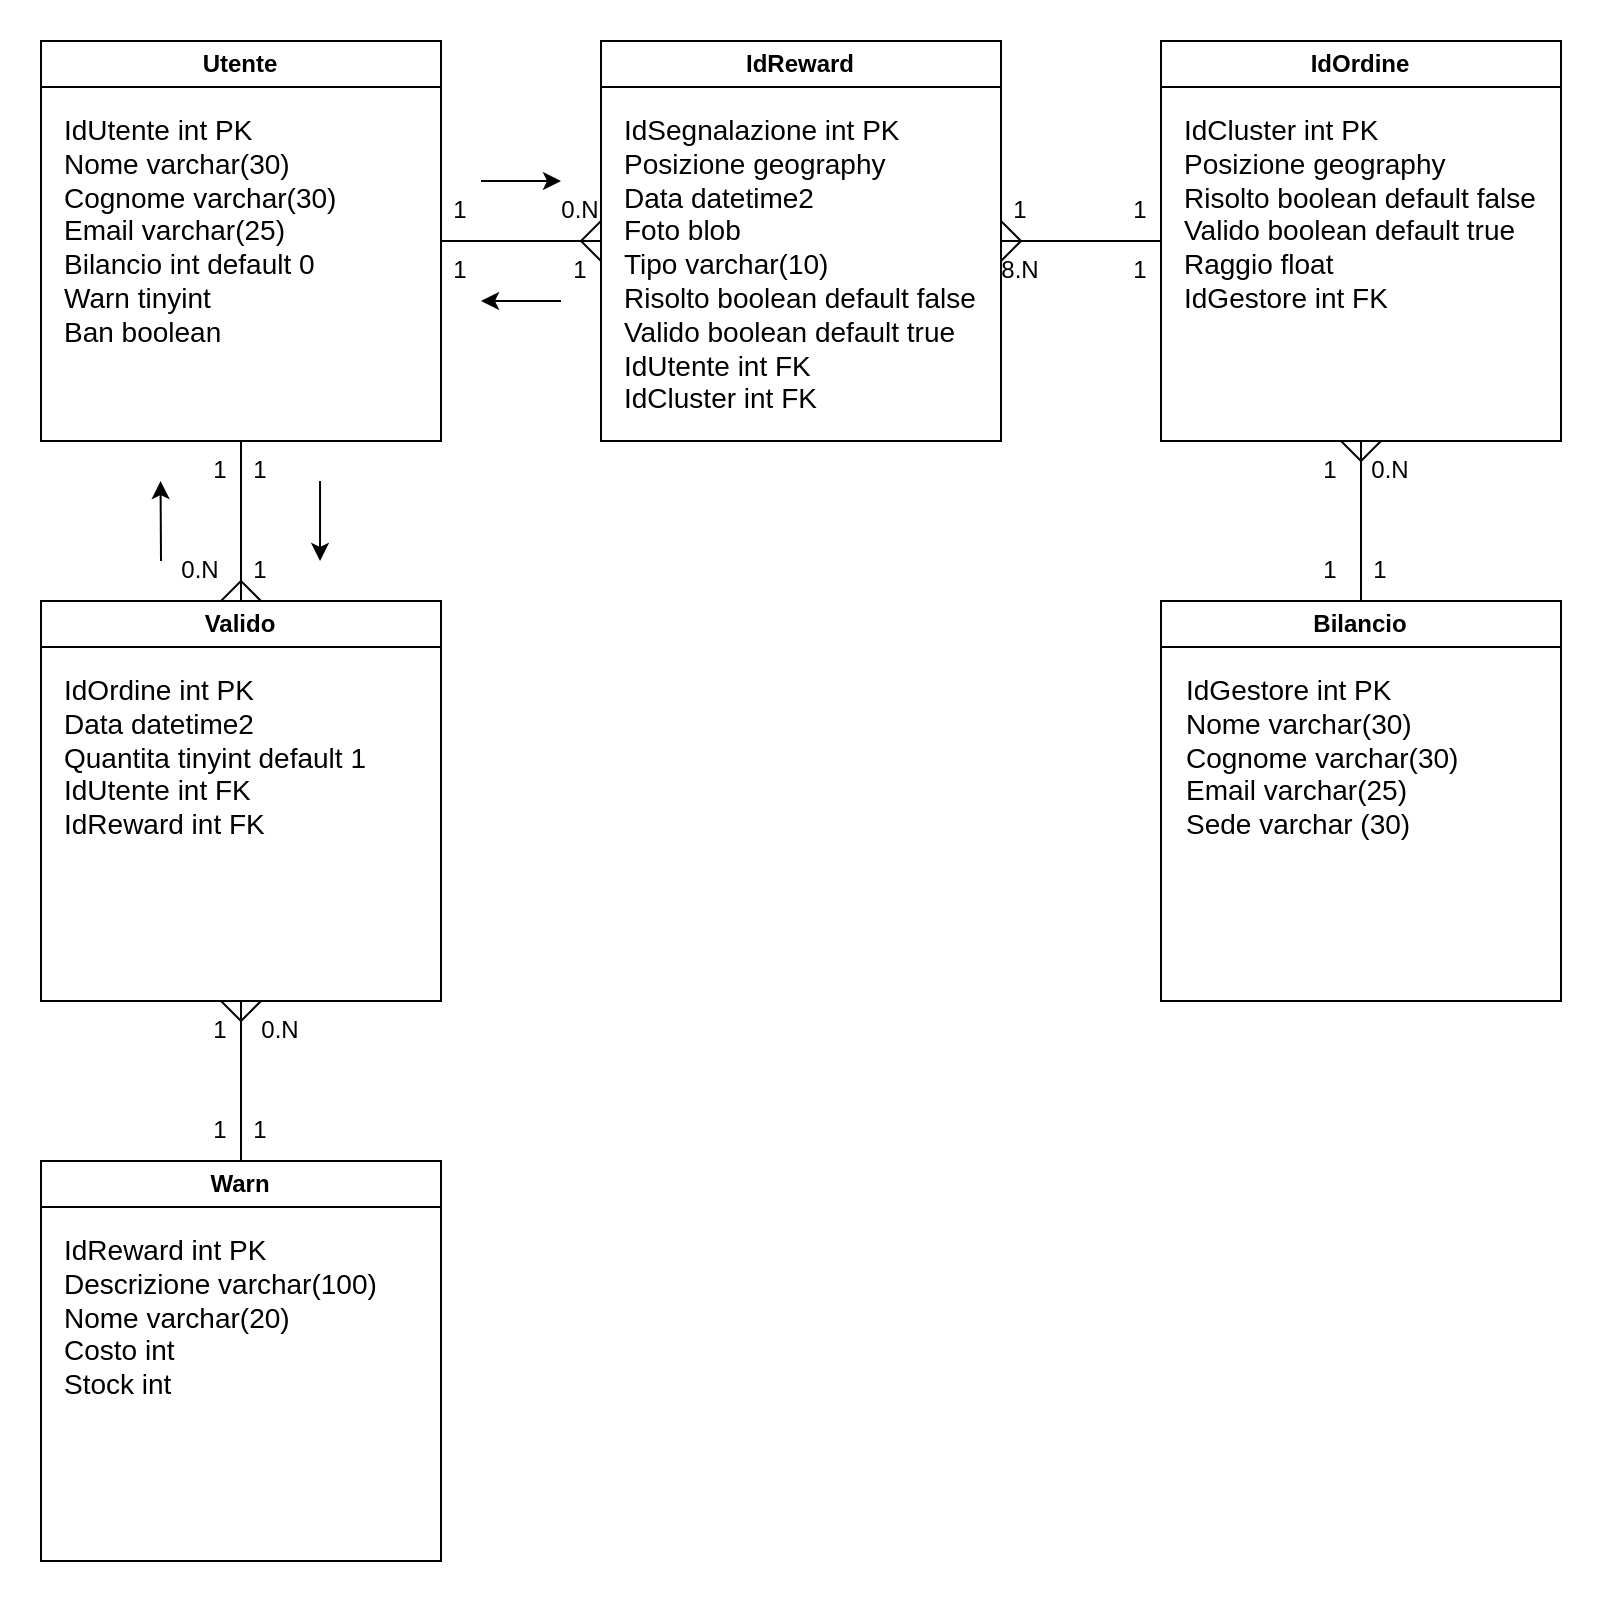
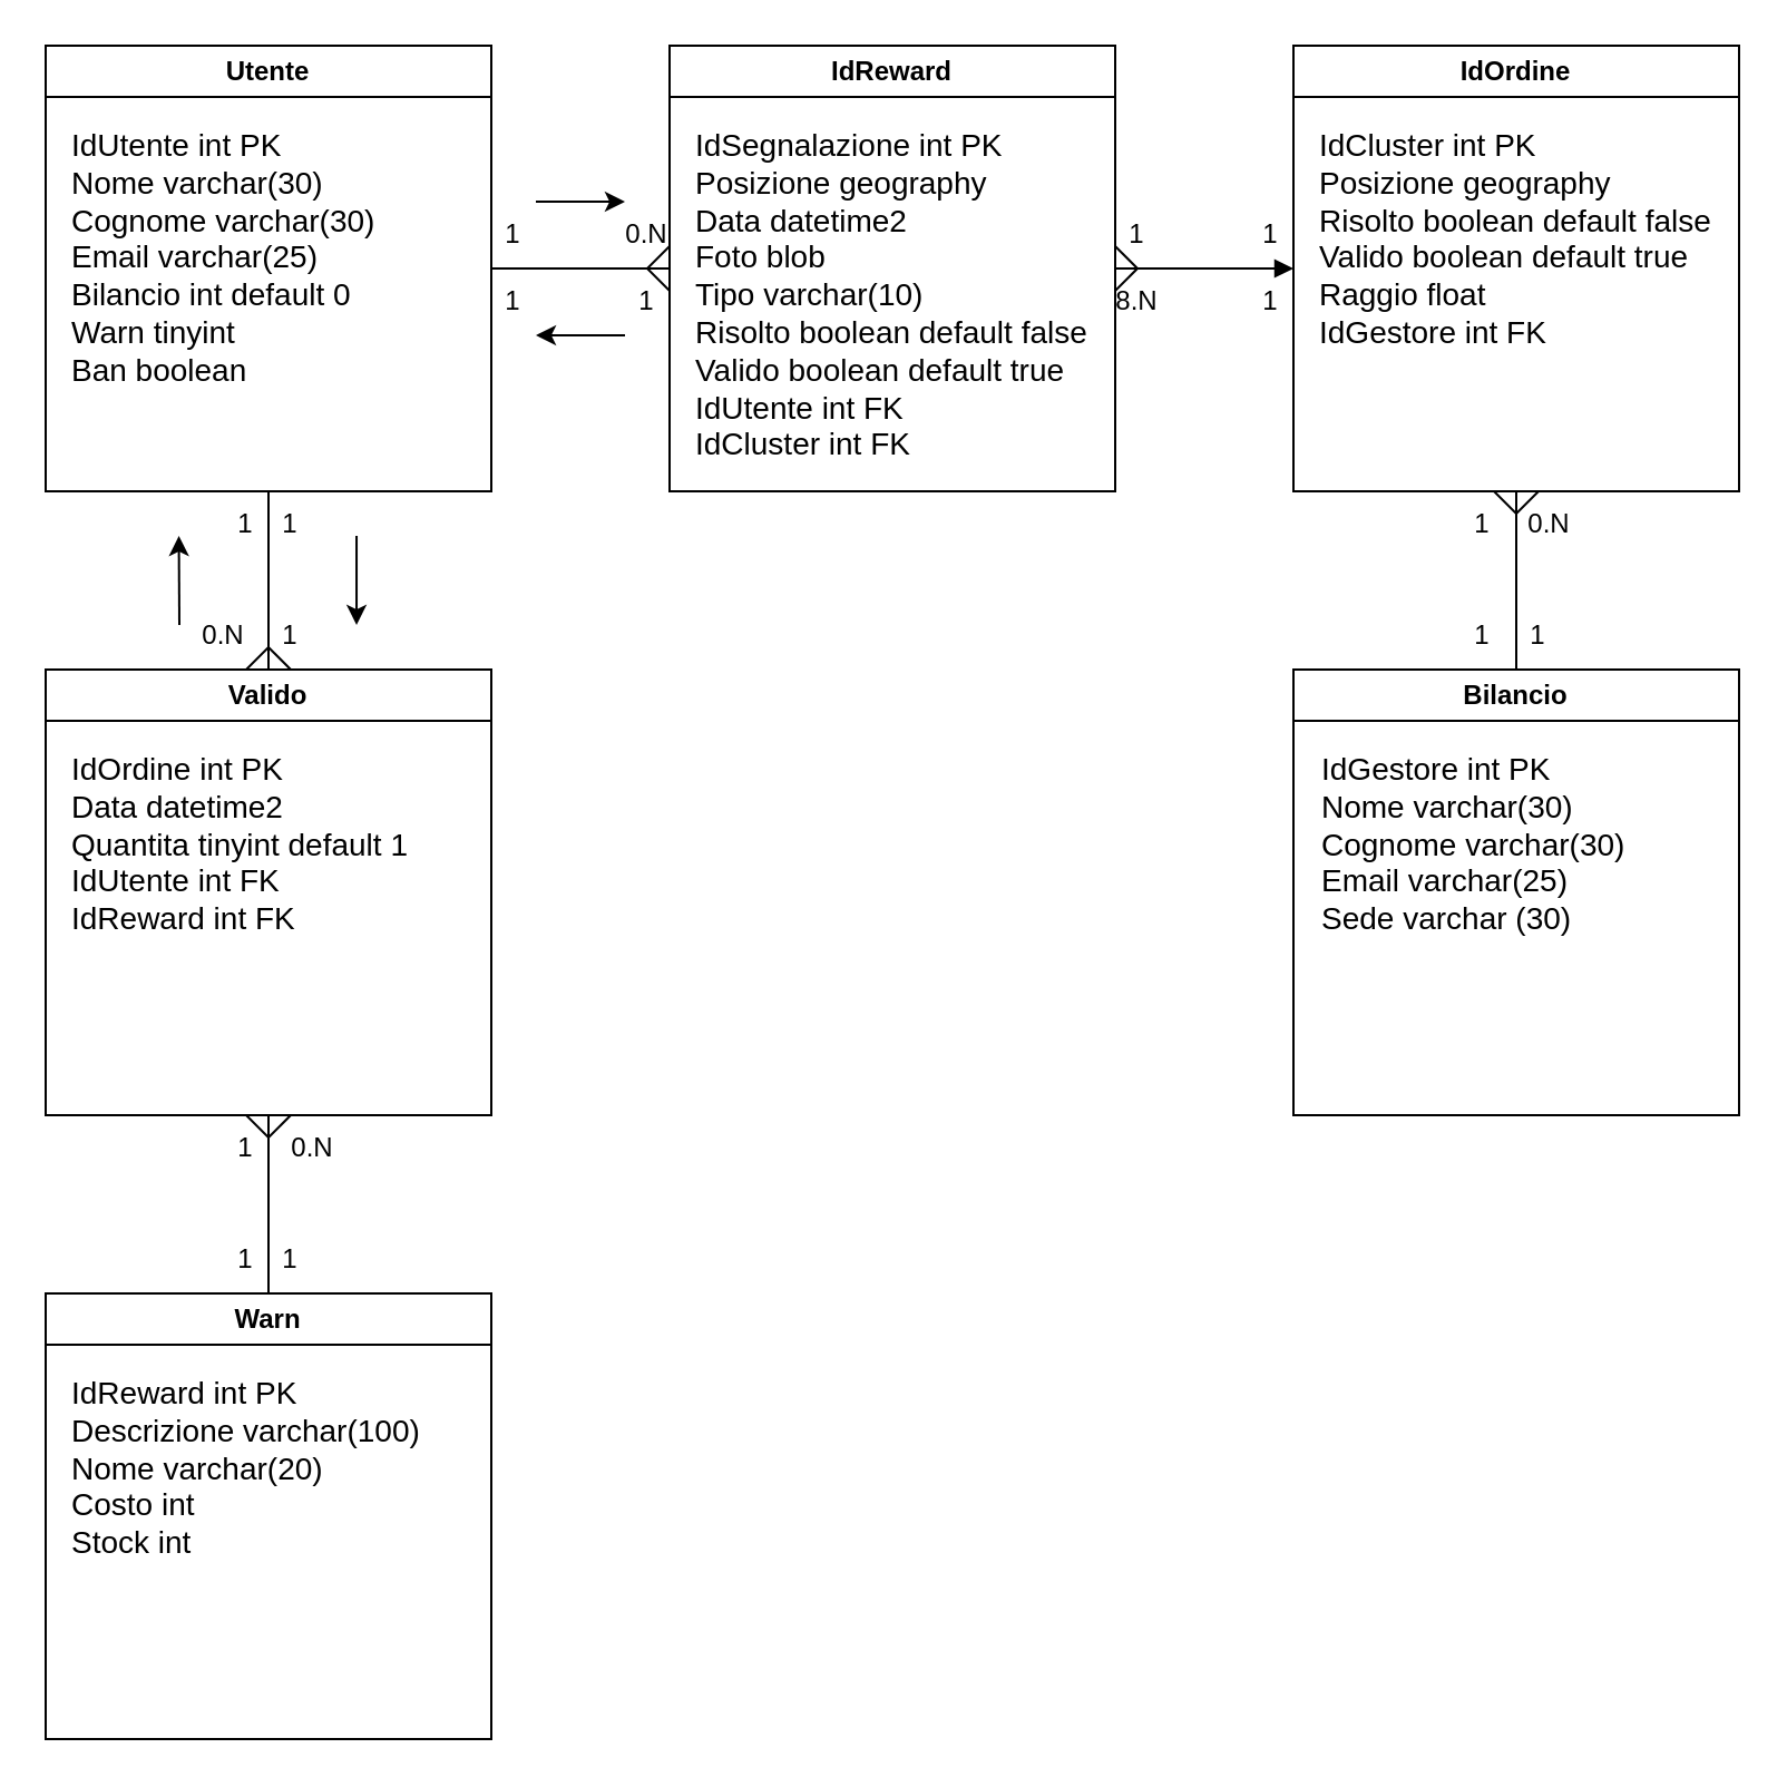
  <mxCell id="0" />
  <mxCell id="1" parent="0" />
  <mxCell id="2" value="Utente" style="swimlane;whiteSpace=wrap;html=1;" parent="1" vertex="1"><mxGeometry x="20" y="20" width="200" height="200" as="geometry" /></mxCell>
  <mxCell id="3" value="&lt;font style=&quot;font-size: 14px;&quot;&gt;IdUtente int PK&lt;br&gt;Nome varchar(30)&lt;br&gt;Cognome varchar(30)&lt;br&gt;Email varchar(25)&lt;br&gt;Bilancio int default 0&lt;br&gt;Warn tinyint&lt;br&gt;Ban boolean&lt;br&gt;&lt;br&gt;&lt;/font&gt;" style="text;html=1;strokeColor=none;fillColor=none;align=left;verticalAlign=top;whiteSpace=wrap;rounded=0;" parent="2" vertex="1"><mxGeometry x="10" y="30" width="180" height="160" as="geometry" /></mxCell>
  <mxCell id="4" value="IdReward" style="swimlane;whiteSpace=wrap;html=1;" parent="1" vertex="1"><mxGeometry x="300" y="20" width="200" height="200" as="geometry" /></mxCell>
  <mxCell id="5" value="IdSegnalazione int PK&lt;br&gt;Posizione geography&lt;br&gt;Data datetime2&lt;br&gt;Foto blob&lt;br&gt;Tipo varchar(10)&lt;br&gt;Risolto boolean default false&lt;br&gt;Valido boolean default true&lt;br&gt;IdUtente int FK&lt;br&gt;IdCluster int FK" style="text;html=1;strokeColor=none;fillColor=none;align=left;verticalAlign=top;whiteSpace=wrap;rounded=0;fontSize=14;" parent="4" vertex="1"><mxGeometry x="10" y="30" width="180" height="160" as="geometry" /></mxCell>
  <mxCell id="6" value="IdOrdine" style="swimlane;whiteSpace=wrap;html=1;" parent="1" vertex="1"><mxGeometry x="580" y="20" width="200" height="200" as="geometry" /></mxCell>
  <mxCell id="7" value="IdCluster int PK&lt;br&gt;Posizione geography&lt;br&gt;Risolto boolean default false&lt;br&gt;Valido boolean default true&lt;br&gt;Raggio float&lt;br&gt;IdGestore int FK" style="text;html=1;strokeColor=none;fillColor=none;align=left;verticalAlign=top;whiteSpace=wrap;rounded=0;fontSize=14;" parent="6" vertex="1"><mxGeometry x="10" y="30" width="180" height="160" as="geometry" /></mxCell>
  <mxCell id="8" value="1" style="text;html=1;strokeColor=none;fillColor=none;align=center;verticalAlign=middle;whiteSpace=wrap;rounded=0;fontSize=12;" parent="6" vertex="1"><mxGeometry x="-100" y="70" width="60" height="30" as="geometry" /></mxCell>
  <mxCell id="9" value="1" style="text;html=1;strokeColor=none;fillColor=none;align=center;verticalAlign=middle;whiteSpace=wrap;rounded=0;fontSize=12;" parent="6" vertex="1"><mxGeometry x="-40" y="100" width="60" height="30" as="geometry" /></mxCell>
  <mxCell id="10" value="Valido" style="swimlane;whiteSpace=wrap;html=1;" parent="1" vertex="1"><mxGeometry x="20" y="300" width="200" height="200" as="geometry" /></mxCell>
  <mxCell id="11" value="IdOrdine int PK&lt;br&gt;Data datetime2&lt;br&gt;Quantita tinyint default 1&lt;br&gt;IdUtente int FK&lt;br&gt;IdReward int FK" style="text;html=1;strokeColor=none;fillColor=none;align=left;verticalAlign=top;whiteSpace=wrap;rounded=0;fontSize=14;" parent="10" vertex="1"><mxGeometry x="10" y="30" width="180" height="160" as="geometry" /></mxCell>
  <mxCell id="12" value="Warn" style="swimlane;whiteSpace=wrap;html=1;" parent="1" vertex="1"><mxGeometry x="20" y="580" width="200" height="200" as="geometry" /></mxCell>
  <mxCell id="13" value="IdReward int PK&lt;br&gt;Descrizione varchar(100)&lt;br&gt;Nome varchar(20)&lt;br&gt;Costo int&lt;br&gt;Stock int" style="text;html=1;strokeColor=none;fillColor=none;align=left;verticalAlign=top;whiteSpace=wrap;rounded=0;fontSize=14;" parent="12" vertex="1"><mxGeometry x="10" y="30" width="180" height="160" as="geometry" /></mxCell>
  <mxCell id="14" value="Bilancio" style="swimlane;whiteSpace=wrap;html=1;" parent="1" vertex="1"><mxGeometry x="580" y="300" width="200" height="200" as="geometry" /></mxCell>
  <mxCell id="15" value="IdGestore int PK&lt;br&gt;Nome varchar(30)&lt;br&gt;Cognome varchar(30)&lt;br&gt;Email varchar(25)&lt;br&gt;Sede varchar (30)" style="text;html=1;strokeColor=none;fillColor=none;align=left;verticalAlign=top;whiteSpace=wrap;rounded=0;fontSize=14;" parent="14" vertex="1"><mxGeometry x="11" y="30" width="180" height="160" as="geometry" /></mxCell>
  <mxCell id="16" value="" style="endArrow=none;html=1;rounded=0;fontSize=14;entryX=0.5;entryY=1;entryDx=0;entryDy=0;" parent="1" target="10" edge="1"><mxGeometry width="50" height="50" relative="1" as="geometry"><mxPoint x="120" y="580" as="sourcePoint" /><mxPoint x="170" y="530" as="targetPoint" /></mxGeometry></mxCell>
  <mxCell id="17" value="" style="endArrow=none;html=1;rounded=0;fontSize=14;" parent="1" edge="1"><mxGeometry width="50" height="50" relative="1" as="geometry"><mxPoint x="120" y="510" as="sourcePoint" /><mxPoint x="130" y="500" as="targetPoint" /></mxGeometry></mxCell>
  <mxCell id="18" value="" style="endArrow=none;html=1;rounded=0;fontSize=14;" parent="1" edge="1"><mxGeometry width="50" height="50" relative="1" as="geometry"><mxPoint x="120" y="510" as="sourcePoint" /><mxPoint x="110" y="500" as="targetPoint" /></mxGeometry></mxCell>
  <mxCell id="19" value="" style="endArrow=none;html=1;rounded=0;fontSize=14;" parent="1" edge="1"><mxGeometry width="50" height="50" relative="1" as="geometry"><mxPoint x="120" y="300" as="sourcePoint" /><mxPoint x="120" y="220" as="targetPoint" /></mxGeometry></mxCell>
  <mxCell id="20" value="" style="endArrow=none;html=1;rounded=0;fontSize=14;" parent="1" edge="1"><mxGeometry width="50" height="50" relative="1" as="geometry"><mxPoint x="110" y="300" as="sourcePoint" /><mxPoint x="120" y="290" as="targetPoint" /></mxGeometry></mxCell>
  <mxCell id="21" value="" style="endArrow=none;html=1;rounded=0;fontSize=14;" parent="1" edge="1"><mxGeometry width="50" height="50" relative="1" as="geometry"><mxPoint x="130" y="300" as="sourcePoint" /><mxPoint x="120" y="290" as="targetPoint" /></mxGeometry></mxCell>
  <mxCell id="22" value="" style="endArrow=none;html=1;rounded=0;fontSize=14;exitX=1;exitY=0.5;exitDx=0;exitDy=0;" parent="1" source="2" edge="1"><mxGeometry width="50" height="50" relative="1" as="geometry"><mxPoint x="260" y="160" as="sourcePoint" /><mxPoint x="300" y="120" as="targetPoint" /></mxGeometry></mxCell>
  <mxCell id="23" value="" style="endArrow=none;html=1;rounded=0;fontSize=14;" parent="1" edge="1"><mxGeometry width="50" height="50" relative="1" as="geometry"><mxPoint x="290" y="120" as="sourcePoint" /><mxPoint x="300" y="110" as="targetPoint" /></mxGeometry></mxCell>
  <mxCell id="24" value="" style="endArrow=none;html=1;rounded=0;fontSize=14;" parent="1" edge="1"><mxGeometry width="50" height="50" relative="1" as="geometry"><mxPoint x="300" y="130" as="sourcePoint" /><mxPoint x="290" y="120" as="targetPoint" /></mxGeometry></mxCell>
  <mxCell id="25" value="" style="endArrow=none;html=1;rounded=0;fontSize=14;entryX=0.5;entryY=1;entryDx=0;entryDy=0;" parent="1" edge="1"><mxGeometry width="50" height="50" relative="1" as="geometry"><mxPoint x="680" y="300" as="sourcePoint" /><mxPoint x="680" y="220" as="targetPoint" /></mxGeometry></mxCell>
  <mxCell id="26" value="" style="endArrow=none;html=1;rounded=0;fontSize=14;" parent="1" edge="1"><mxGeometry width="50" height="50" relative="1" as="geometry"><mxPoint x="680" y="230" as="sourcePoint" /><mxPoint x="690" y="220" as="targetPoint" /></mxGeometry></mxCell>
  <mxCell id="27" value="" style="endArrow=none;html=1;rounded=0;fontSize=14;" parent="1" edge="1"><mxGeometry width="50" height="50" relative="1" as="geometry"><mxPoint x="680" y="230" as="sourcePoint" /><mxPoint x="670" y="220" as="targetPoint" /></mxGeometry></mxCell>
- <mxCell id="28" value="" style="endArrow=none;html=1;rounded=0;fontSize=14;entryX=0;entryY=0.5;entryDx=0;entryDy=0;exitX=1;exitY=0.5;exitDx=0;exitDy=0;" parent="1" source="4" target="6" edge="1"><mxGeometry width="50" height="50" relative="1" as="geometry"><mxPoint x="520" y="150" as="sourcePoint" /><mxPoint x="520" y="70" as="targetPoint" /></mxGeometry></mxCell>
+ <mxCell id="28" value="" style="endArrow=block;html=1;rounded=0;fontSize=14;entryX=0;entryY=0.5;entryDx=0;entryDy=0;exitX=1;exitY=0.5;exitDx=0;exitDy=0;" parent="1" source="4" target="6" edge="1"><mxGeometry width="50" height="50" relative="1" as="geometry"><mxPoint x="520" y="150" as="sourcePoint" /><mxPoint x="520" y="70" as="targetPoint" /></mxGeometry></mxCell>
  <mxCell id="29" value="" style="endArrow=none;html=1;rounded=0;fontSize=14;" parent="1" edge="1"><mxGeometry width="50" height="50" relative="1" as="geometry"><mxPoint x="500" y="130" as="sourcePoint" /><mxPoint x="510" y="120" as="targetPoint" /></mxGeometry></mxCell>
  <mxCell id="30" value="" style="endArrow=none;html=1;rounded=0;fontSize=14;" parent="1" edge="1"><mxGeometry width="50" height="50" relative="1" as="geometry"><mxPoint x="510" y="120" as="sourcePoint" /><mxPoint x="500" y="110" as="targetPoint" /></mxGeometry></mxCell>
  <mxCell id="31" value="1" style="text;html=1;strokeColor=none;fillColor=none;align=center;verticalAlign=middle;whiteSpace=wrap;rounded=0;fontSize=12;" parent="1" vertex="1"><mxGeometry x="80" y="220" width="60" height="30" as="geometry" /></mxCell>
  <mxCell id="32" value="1" style="text;html=1;strokeColor=none;fillColor=none;align=center;verticalAlign=middle;whiteSpace=wrap;rounded=0;fontSize=12;" parent="1" vertex="1"><mxGeometry x="100" y="220" width="60" height="30" as="geometry" /></mxCell>
  <mxCell id="33" value="1" style="text;html=1;strokeColor=none;fillColor=none;align=center;verticalAlign=middle;whiteSpace=wrap;rounded=0;fontSize=12;" parent="1" vertex="1"><mxGeometry x="100" y="270" width="60" height="30" as="geometry" /></mxCell>
  <mxCell id="34" value="0.N" style="text;html=1;strokeColor=none;fillColor=none;align=center;verticalAlign=middle;whiteSpace=wrap;rounded=0;fontSize=12;" parent="1" vertex="1"><mxGeometry x="70" y="270" width="60" height="30" as="geometry" /></mxCell>
  <mxCell id="35" value="1" style="text;html=1;strokeColor=none;fillColor=none;align=center;verticalAlign=middle;whiteSpace=wrap;rounded=0;fontSize=12;" parent="1" vertex="1"><mxGeometry x="80" y="500" width="60" height="30" as="geometry" /></mxCell>
  <mxCell id="36" value="1" style="text;html=1;strokeColor=none;fillColor=none;align=center;verticalAlign=middle;whiteSpace=wrap;rounded=0;fontSize=12;" parent="1" vertex="1"><mxGeometry x="80" y="550" width="60" height="30" as="geometry" /></mxCell>
  <mxCell id="37" value="1" style="text;html=1;strokeColor=none;fillColor=none;align=center;verticalAlign=middle;whiteSpace=wrap;rounded=0;fontSize=12;" parent="1" vertex="1"><mxGeometry x="100" y="550" width="60" height="30" as="geometry" /></mxCell>
  <mxCell id="38" value="0.N" style="text;html=1;strokeColor=none;fillColor=none;align=center;verticalAlign=middle;whiteSpace=wrap;rounded=0;fontSize=12;" parent="1" vertex="1"><mxGeometry x="110" y="500" width="60" height="30" as="geometry" /></mxCell>
  <mxCell id="39" value="1" style="text;html=1;strokeColor=none;fillColor=none;align=center;verticalAlign=middle;whiteSpace=wrap;rounded=0;fontSize=12;" parent="1" vertex="1"><mxGeometry x="200" y="90" width="60" height="30" as="geometry" /></mxCell>
  <mxCell id="40" value="1" style="text;html=1;strokeColor=none;fillColor=none;align=center;verticalAlign=middle;whiteSpace=wrap;rounded=0;fontSize=12;" parent="1" vertex="1"><mxGeometry x="200" y="120" width="60" height="30" as="geometry" /></mxCell>
  <mxCell id="41" value="1" style="text;html=1;strokeColor=none;fillColor=none;align=center;verticalAlign=middle;whiteSpace=wrap;rounded=0;fontSize=12;" parent="1" vertex="1"><mxGeometry x="260" y="120" width="60" height="30" as="geometry" /></mxCell>
  <mxCell id="42" value="0.N" style="text;html=1;strokeColor=none;fillColor=none;align=center;verticalAlign=middle;whiteSpace=wrap;rounded=0;fontSize=12;" parent="1" vertex="1"><mxGeometry x="260" y="90" width="60" height="30" as="geometry" /></mxCell>
  <mxCell id="43" value="8.N" style="text;html=1;strokeColor=none;fillColor=none;align=center;verticalAlign=middle;whiteSpace=wrap;rounded=0;fontSize=12;" parent="1" vertex="1"><mxGeometry x="480" y="120" width="60" height="30" as="geometry" /></mxCell>
  <mxCell id="44" value="1" style="text;html=1;strokeColor=none;fillColor=none;align=center;verticalAlign=middle;whiteSpace=wrap;rounded=0;fontSize=12;" parent="1" vertex="1"><mxGeometry x="540" y="90" width="60" height="30" as="geometry" /></mxCell>
  <mxCell id="45" value="1" style="text;html=1;strokeColor=none;fillColor=none;align=center;verticalAlign=middle;whiteSpace=wrap;rounded=0;fontSize=12;" parent="1" vertex="1"><mxGeometry x="635" y="220" width="60" height="30" as="geometry" /></mxCell>
  <mxCell id="46" value="1" style="text;html=1;strokeColor=none;fillColor=none;align=center;verticalAlign=middle;whiteSpace=wrap;rounded=0;fontSize=12;" parent="1" vertex="1"><mxGeometry x="635" y="270" width="60" height="30" as="geometry" /></mxCell>
  <mxCell id="47" value="1" style="text;html=1;strokeColor=none;fillColor=none;align=center;verticalAlign=middle;whiteSpace=wrap;rounded=0;fontSize=12;" parent="1" vertex="1"><mxGeometry x="660" y="270" width="60" height="30" as="geometry" /></mxCell>
  <mxCell id="48" value="0.N" style="text;html=1;strokeColor=none;fillColor=none;align=center;verticalAlign=middle;whiteSpace=wrap;rounded=0;fontSize=12;" parent="1" vertex="1"><mxGeometry x="665" y="220" width="60" height="30" as="geometry" /></mxCell>
  <mxCell id="49" value="" style="endArrow=classic;html=1;rounded=0;fontSize=12;" parent="1" edge="1"><mxGeometry width="50" height="50" relative="1" as="geometry"><mxPoint x="240" y="90" as="sourcePoint" /><mxPoint x="280" y="90" as="targetPoint" /></mxGeometry></mxCell>
  <mxCell id="50" value="" style="endArrow=classic;html=1;rounded=0;fontSize=12;" parent="1" edge="1"><mxGeometry width="50" height="50" relative="1" as="geometry"><mxPoint x="280" y="150" as="sourcePoint" /><mxPoint x="240" y="150" as="targetPoint" /></mxGeometry></mxCell>
  <mxCell id="51" value="" style="endArrow=classic;html=1;rounded=0;fontSize=12;" parent="1" edge="1"><mxGeometry width="50" height="50" relative="1" as="geometry"><mxPoint x="159.52" y="240" as="sourcePoint" /><mxPoint x="159.52" y="280" as="targetPoint" /></mxGeometry></mxCell>
  <mxCell id="52" value="" style="endArrow=classic;html=1;rounded=0;fontSize=12;" parent="1" edge="1"><mxGeometry width="50" height="50" relative="1" as="geometry"><mxPoint x="80" y="280" as="sourcePoint" /><mxPoint x="79.77" y="240" as="targetPoint" /></mxGeometry></mxCell>
